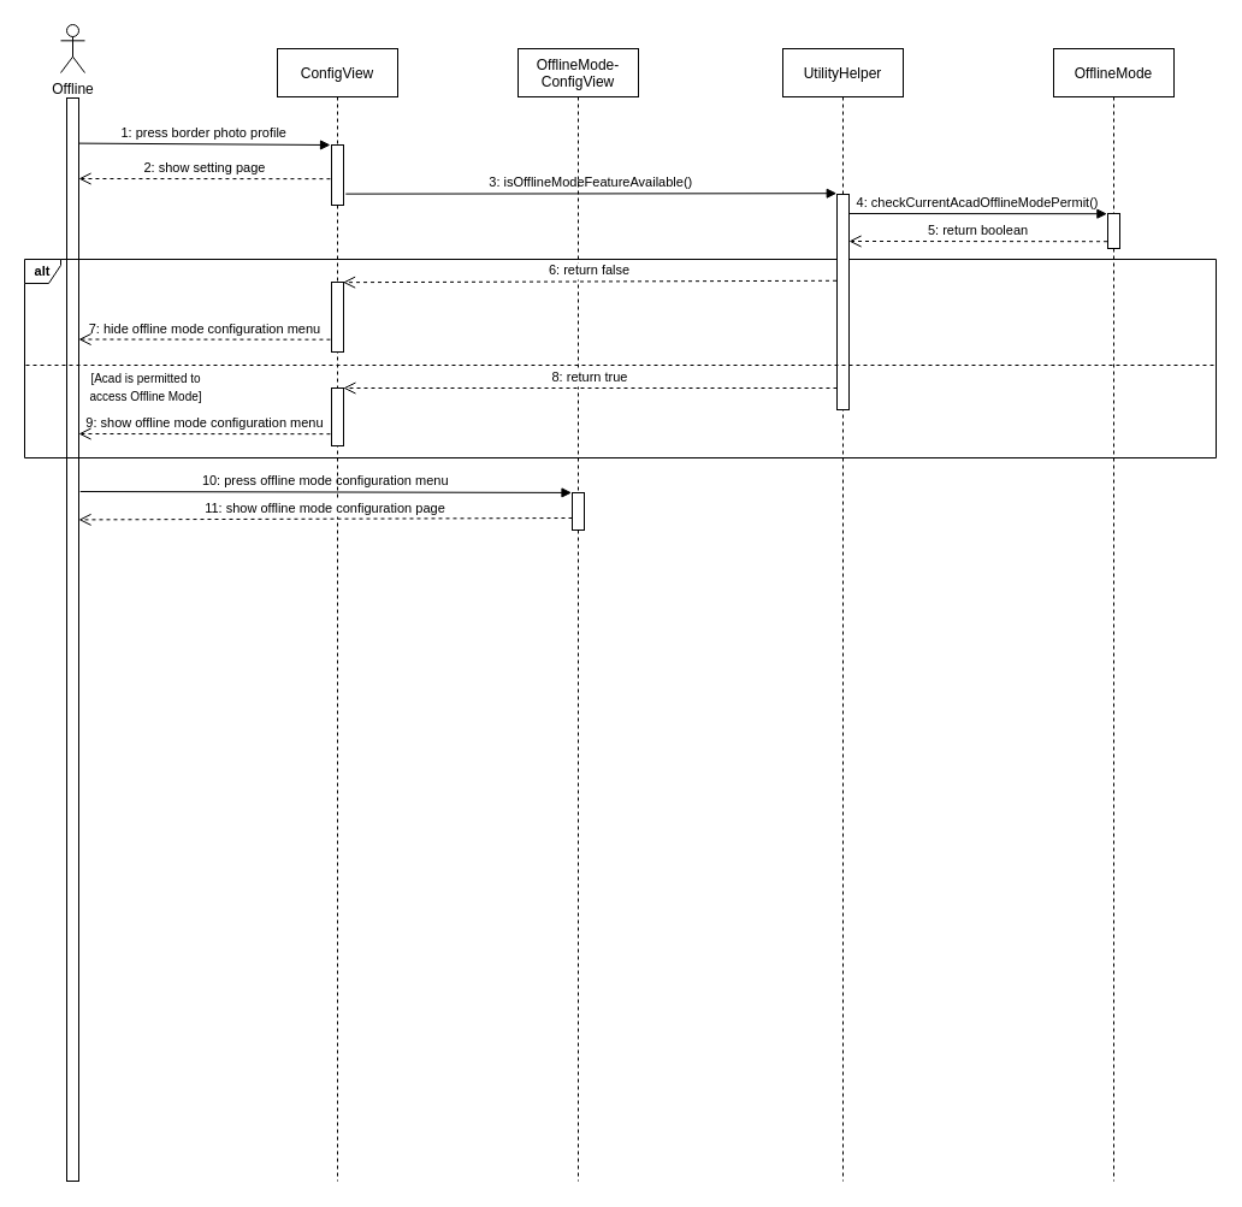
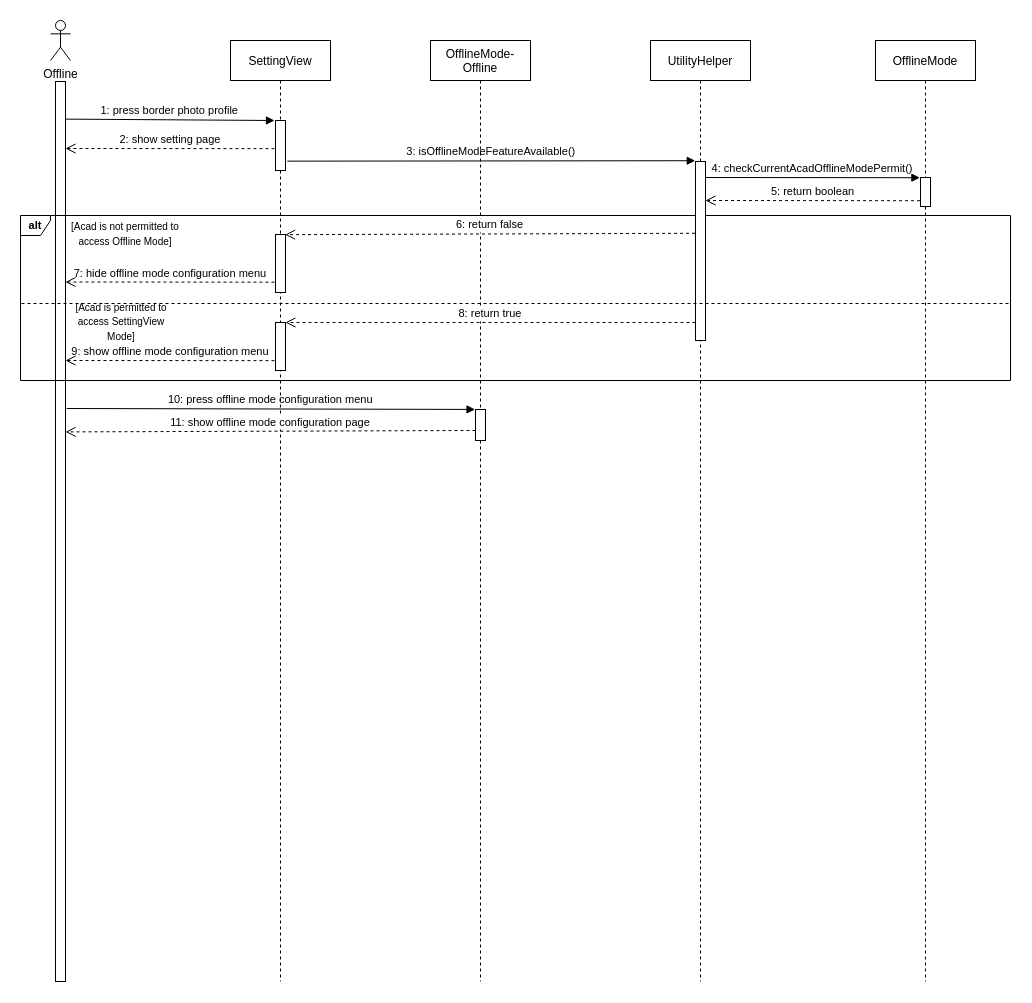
  <mxCell id="0" />
  <mxCell id="1" parent="0" />
  <mxCell id="2" value="" style="points=[];perimeter=orthogonalPerimeter;rounded=0;shadow=0;strokeWidth=1;" parent="1" vertex="1"><mxGeometry x="55" y="81" width="10" height="900" as="geometry" /></mxCell>
  <mxCell id="3" value="&lt;b&gt;alt&lt;/b&gt;" style="shape=umlFrame;whiteSpace=wrap;html=1;fontSize=11;width=30;height=20;fillColor=none;" parent="1" vertex="1"><mxGeometry x="20" y="215" width="990" height="165" as="geometry" /></mxCell>
- <mxCell id="4" value="ConfigView" style="shape=umlLifeline;perimeter=lifelinePerimeter;container=1;collapsible=0;recursiveResize=0;rounded=0;shadow=0;strokeWidth=1;" parent="1" vertex="1"><mxGeometry x="230" y="40" width="100" height="941" as="geometry" /></mxCell>
+ <mxCell id="4" value="SettingView" style="shape=umlLifeline;perimeter=lifelinePerimeter;container=1;collapsible=0;recursiveResize=0;rounded=0;shadow=0;strokeWidth=1;" parent="1" vertex="1"><mxGeometry x="230" y="40" width="100" height="941" as="geometry" /></mxCell>
  <mxCell id="5" value="" style="points=[];perimeter=orthogonalPerimeter;rounded=0;shadow=0;strokeWidth=1;" parent="4" vertex="1"><mxGeometry x="45" y="80" width="10" height="50" as="geometry" /></mxCell>
  <mxCell id="6" value="1: press border photo profile" style="verticalAlign=bottom;endArrow=block;shadow=0;strokeWidth=1;fontStyle=0;labelBorderColor=none;labelBackgroundColor=none;exitX=1.021;exitY=0.034;exitDx=0;exitDy=0;exitPerimeter=0;" parent="4" edge="1"><mxGeometry relative="1" as="geometry"><mxPoint x="-164.79" y="78.62" as="sourcePoint" /><mxPoint x="44" y="80" as="targetPoint" /></mxGeometry></mxCell>
  <mxCell id="7" value="UtilityHelper" style="shape=umlLifeline;perimeter=lifelinePerimeter;container=1;collapsible=0;recursiveResize=0;rounded=0;shadow=0;strokeWidth=1;" parent="1" vertex="1"><mxGeometry x="650" y="40" width="100" height="941" as="geometry" /></mxCell>
  <mxCell id="8" value="3: isOfflineModeFeatureAvailable()" style="verticalAlign=bottom;endArrow=block;shadow=0;strokeWidth=1;fontStyle=0;labelBorderColor=none;labelBackgroundColor=none;entryX=-0.024;entryY=0.003;entryDx=0;entryDy=0;entryPerimeter=0;exitX=1.178;exitY=0.813;exitDx=0;exitDy=0;exitPerimeter=0;" parent="7" edge="1" source="5"><mxGeometry relative="1" as="geometry"><mxPoint x="-169.633" y="120" as="sourcePoint" /><mxPoint x="44.76" y="120.21" as="targetPoint" /></mxGeometry></mxCell>
  <mxCell id="9" value="" style="points=[];perimeter=orthogonalPerimeter;rounded=0;shadow=0;strokeWidth=1;" parent="7" vertex="1"><mxGeometry x="45" y="121" width="10" height="179" as="geometry" /></mxCell>
  <mxCell id="10" value="" style="group" parent="1" vertex="1" connectable="0"><mxGeometry x="50" y="40" width="20" height="710" as="geometry" /></mxCell>
  <mxCell id="11" value="Offline" style="shape=umlActor;verticalLabelPosition=bottom;verticalAlign=top;html=1;outlineConnect=0;" parent="10" vertex="1"><mxGeometry y="-20" width="20" height="40" as="geometry" /></mxCell>
+ <mxCell id="12" value="&lt;span style=&quot;font-size: 10px;&quot;&gt;[Acad is not permitted to access Offline Mode]&lt;/span&gt;" style="text;html=1;strokeColor=none;fillColor=none;align=center;verticalAlign=middle;whiteSpace=wrap;rounded=0;" parent="1" vertex="1"><mxGeometry x="70" y="215" width="110" height="35.5" as="geometry" /></mxCell>
  <mxCell id="13" value="" style="points=[];perimeter=orthogonalPerimeter;rounded=0;shadow=0;strokeWidth=1;" parent="1" vertex="1"><mxGeometry x="275" y="234" width="10" height="58" as="geometry" /></mxCell>
  <mxCell id="14" value="" style="line;strokeWidth=1;fillColor=none;align=left;verticalAlign=middle;spacingTop=-1;spacingLeft=3;spacingRight=3;rotatable=0;labelPosition=right;points=[];portConstraint=eastwest;strokeColor=inherit;fontSize=10;dashed=1;" parent="1" vertex="1"><mxGeometry x="21" y="299" width="989" height="8" as="geometry" /></mxCell>
- <mxCell id="15" value="&lt;span style=&quot;font-size: 10px;&quot;&gt;[Acad is permitted to access Offline Mode]&lt;/span&gt;" style="text;html=1;strokeColor=none;fillColor=none;align=center;verticalAlign=middle;whiteSpace=wrap;rounded=0;" parent="1" vertex="1"><mxGeometry x="66" y="303" width="110" height="35.5" as="geometry" /></mxCell>
+ <mxCell id="15" value="&lt;span style=&quot;font-size: 10px;&quot;&gt;[Acad is permitted to access SettingView Mode]&lt;/span&gt;" style="text;html=1;strokeColor=none;fillColor=none;align=center;verticalAlign=middle;whiteSpace=wrap;rounded=0;" parent="1" vertex="1"><mxGeometry x="66" y="303" width="110" height="35.5" as="geometry" /></mxCell>
  <mxCell id="16" value="7: hide offline mode configuration menu" style="verticalAlign=bottom;endArrow=open;dashed=1;endSize=8;shadow=0;strokeWidth=1;entryX=1.046;entryY=0.283;entryDx=0;entryDy=0;entryPerimeter=0;exitX=-0.105;exitY=0.86;exitDx=0;exitDy=0;exitPerimeter=0;labelBackgroundColor=none;" parent="1" edge="1"><mxGeometry relative="1" as="geometry"><mxPoint x="65" y="281.5" as="targetPoint" /><mxPoint x="273.95" y="281.66" as="sourcePoint" /></mxGeometry></mxCell>
  <mxCell id="17" value="" style="points=[];perimeter=orthogonalPerimeter;rounded=0;shadow=0;strokeWidth=1;" parent="1" vertex="1"><mxGeometry x="275" y="322" width="10" height="48" as="geometry" /></mxCell>
  <mxCell id="18" value="OfflineMode" style="shape=umlLifeline;perimeter=lifelinePerimeter;container=1;collapsible=0;recursiveResize=0;rounded=0;shadow=0;strokeWidth=1;" parent="1" vertex="1"><mxGeometry x="875" y="40" width="100" height="941" as="geometry" /></mxCell>
  <mxCell id="19" value="" style="points=[];perimeter=orthogonalPerimeter;rounded=0;shadow=0;strokeWidth=1;" parent="1" vertex="1"><mxGeometry x="920" y="177" width="10" height="29" as="geometry" /></mxCell>
  <mxCell id="20" value="4: checkCurrentAcadOfflineModePermit()" style="verticalAlign=bottom;endArrow=block;shadow=0;strokeWidth=1;fontStyle=0;labelBorderColor=none;labelBackgroundColor=none;entryX=-0.024;entryY=0.003;entryDx=0;entryDy=0;entryPerimeter=0;" parent="1" edge="1"><mxGeometry relative="1" as="geometry"><mxPoint x="704.997" y="177" as="sourcePoint" /><mxPoint x="919.39" y="177.21" as="targetPoint" /></mxGeometry></mxCell>
  <mxCell id="21" value="5: return boolean" style="verticalAlign=bottom;endArrow=open;dashed=1;endSize=8;exitX=0;exitY=0.95;shadow=0;strokeWidth=1;entryX=1.046;entryY=0.283;entryDx=0;entryDy=0;entryPerimeter=0;" parent="1" edge="1"><mxGeometry relative="1" as="geometry"><mxPoint x="705" y="200" as="targetPoint" /><mxPoint x="919.54" y="200.22" as="sourcePoint" /></mxGeometry></mxCell>
  <mxCell id="22" value="2: show setting page" style="verticalAlign=bottom;endArrow=open;dashed=1;endSize=8;shadow=0;strokeWidth=1;entryX=1.046;entryY=0.283;entryDx=0;entryDy=0;entryPerimeter=0;exitX=-0.105;exitY=0.86;exitDx=0;exitDy=0;exitPerimeter=0;labelBackgroundColor=none;" edge="1" parent="1"><mxGeometry relative="1" as="geometry"><mxPoint x="65" y="148" as="targetPoint" /><mxPoint x="273.95" y="148.16" as="sourcePoint" /></mxGeometry></mxCell>
  <mxCell id="23" value="9: show offline mode configuration menu" style="verticalAlign=bottom;endArrow=open;dashed=1;endSize=8;shadow=0;strokeWidth=1;entryX=1.046;entryY=0.283;entryDx=0;entryDy=0;entryPerimeter=0;exitX=-0.105;exitY=0.86;exitDx=0;exitDy=0;exitPerimeter=0;labelBackgroundColor=none;" edge="1" parent="1"><mxGeometry relative="1" as="geometry"><mxPoint x="65" y="360" as="targetPoint" /><mxPoint x="273.95" y="360.16" as="sourcePoint" /></mxGeometry></mxCell>
  <mxCell id="24" value="10: press offline mode configuration menu" style="verticalAlign=bottom;endArrow=block;shadow=0;strokeWidth=1;fontStyle=0;labelBorderColor=none;labelBackgroundColor=none;exitX=1.021;exitY=0.034;exitDx=0;exitDy=0;exitPerimeter=0;entryX=-0.047;entryY=-0.002;entryDx=0;entryDy=0;entryPerimeter=0;" edge="1" parent="1" target="26"><mxGeometry relative="1" as="geometry"><mxPoint x="66.21" y="408" as="sourcePoint" /><mxPoint x="470" y="408" as="targetPoint" /></mxGeometry></mxCell>
- <mxCell id="25" value="OfflineMode-&#10;ConfigView" style="shape=umlLifeline;perimeter=lifelinePerimeter;container=1;collapsible=0;recursiveResize=0;rounded=0;shadow=0;strokeWidth=1;" vertex="1" parent="1"><mxGeometry x="430" y="40" width="100" height="941" as="geometry" /></mxCell>
+ <mxCell id="25" value="OfflineMode-&#10;Offline" style="shape=umlLifeline;perimeter=lifelinePerimeter;container=1;collapsible=0;recursiveResize=0;rounded=0;shadow=0;strokeWidth=1;" vertex="1" parent="1"><mxGeometry x="430" y="40" width="100" height="941" as="geometry" /></mxCell>
  <mxCell id="26" value="" style="points=[];perimeter=orthogonalPerimeter;rounded=0;shadow=0;strokeWidth=1;" vertex="1" parent="25"><mxGeometry x="45" y="369" width="10" height="31" as="geometry" /></mxCell>
  <mxCell id="27" value="6: return false" style="verticalAlign=bottom;endArrow=open;dashed=1;endSize=8;exitX=0;exitY=0.95;shadow=0;strokeWidth=1;entryX=0.955;entryY=0.003;entryDx=0;entryDy=0;entryPerimeter=0;" parent="1" edge="1" target="13"><mxGeometry relative="1" as="geometry"><mxPoint x="480" y="232.55" as="targetPoint" /><mxPoint x="694.54" y="232.77" as="sourcePoint" /></mxGeometry></mxCell>
  <mxCell id="28" value="8: return true" style="verticalAlign=bottom;endArrow=open;dashed=1;endSize=8;shadow=0;strokeWidth=1;entryX=0.988;entryY=0;entryDx=0;entryDy=0;entryPerimeter=0;" parent="1" edge="1" target="17"><mxGeometry relative="1" as="geometry"><mxPoint x="480" y="320.55" as="targetPoint" /><mxPoint x="695" y="322" as="sourcePoint" /></mxGeometry></mxCell>
  <mxCell id="29" value="11: show offline mode configuration page" style="verticalAlign=bottom;endArrow=open;dashed=1;endSize=8;exitX=0;exitY=0.95;shadow=0;strokeWidth=1;entryX=0.955;entryY=0.003;entryDx=0;entryDy=0;entryPerimeter=0;" edge="1" parent="1"><mxGeometry relative="1" as="geometry"><mxPoint x="65" y="431.404" as="targetPoint" /><mxPoint x="474.99" y="430" as="sourcePoint" /></mxGeometry></mxCell>
